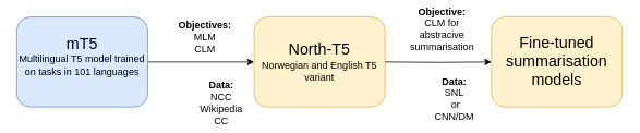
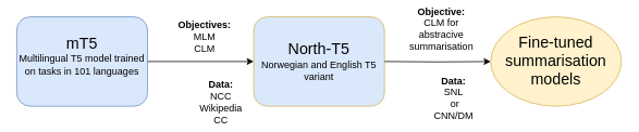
  <mxCell id="0" />
  <mxCell id="1" parent="0" />
  <mxCell id="2" style="edgeStyle=orthogonalEdgeStyle;rounded=0;orthogonalLoop=1;jettySize=auto;html=1;exitX=1;exitY=0.5;exitDx=0;exitDy=0;entryX=0;entryY=0.5;entryDx=0;entryDy=0;" edge="1" parent="1" source="3" target="4"><mxGeometry relative="1" as="geometry" /></mxCell>
  <mxCell id="3" value="&lt;font style=&quot;&quot;&gt;&lt;font style=&quot;font-size: 19px;&quot;&gt;mT5&lt;/font&gt;&lt;br&gt;Multilingual T5 model trained on tasks in 101 languages&lt;br&gt;&lt;br&gt;&lt;/font&gt;" style="rounded=1;whiteSpace=wrap;html=1;fillColor=#dae8fc;strokeColor=#6c8ebf;" vertex="1" parent="1"><mxGeometry x="20" y="20" width="160" height="110" as="geometry" /></mxCell>
- <mxCell id="4" value="&lt;font style=&quot;&quot;&gt;&lt;span style=&quot;font-size: 19px;&quot;&gt;North-T5&lt;/span&gt;&lt;br&gt;&lt;font style=&quot;font-size: 12px;&quot;&gt;Norwegian and English T5 variant&lt;/font&gt;&lt;br&gt;&lt;/font&gt;" style="rounded=1;whiteSpace=wrap;html=1;fillColor=#fff2cc;strokeColor=#d6b656;" vertex="1" parent="1"><mxGeometry x="310" y="20" width="160" height="110" as="geometry" /></mxCell>
+ <mxCell id="4" value="&lt;font style=&quot;&quot;&gt;&lt;span style=&quot;font-size: 19px;&quot;&gt;North-T5&lt;/span&gt;&lt;br&gt;&lt;font style=&quot;font-size: 12px;&quot;&gt;Norwegian and English T5 variant&lt;/font&gt;&lt;br&gt;&lt;/font&gt;" style="rounded=1;whiteSpace=wrap;html=1;fillColor=#dae8fc;strokeColor=#d6b656;" vertex="1" parent="1"><mxGeometry x="310" y="20" width="160" height="110" as="geometry" /></mxCell>
  <mxCell id="5" value="&lt;b&gt;Data:&lt;br&gt;&lt;/b&gt;NCC&lt;br&gt;Wikipedia&lt;br&gt;CC" style="text;html=1;strokeColor=none;fillColor=none;align=center;verticalAlign=middle;whiteSpace=wrap;rounded=0;" vertex="1" parent="1"><mxGeometry x="240" y="110" width="60" height="30" as="geometry" /></mxCell>
  <mxCell id="6" value="&lt;b&gt;Objectives:&lt;/b&gt;&lt;br&gt;MLM&lt;br&gt;CLM" style="text;html=1;strokeColor=none;fillColor=none;align=center;verticalAlign=middle;whiteSpace=wrap;rounded=0;" vertex="1" parent="1"><mxGeometry x="220" y="30" width="60" height="30" as="geometry" /></mxCell>
  <mxCell id="7" value="&lt;b&gt;Data:&lt;br&gt;&lt;/b&gt;SNL&lt;br&gt;&amp;nbsp;or CNN/DM" style="text;html=1;strokeColor=none;fillColor=none;align=center;verticalAlign=middle;whiteSpace=wrap;rounded=0;" vertex="1" parent="1"><mxGeometry x="525" y="105" width="60" height="30" as="geometry" /></mxCell>
  <mxCell id="8" value="&lt;b&gt;Objective:&lt;/b&gt;&lt;br&gt;CLM for abstracive summarisation" style="text;html=1;strokeColor=none;fillColor=none;align=center;verticalAlign=middle;whiteSpace=wrap;rounded=0;" vertex="1" parent="1"><mxGeometry x="510" y="20" width="60" height="30" as="geometry" /></mxCell>
  <mxCell id="9" style="edgeStyle=orthogonalEdgeStyle;rounded=0;orthogonalLoop=1;jettySize=auto;html=1;exitX=1;exitY=0.5;exitDx=0;exitDy=0;entryX=0;entryY=0.5;entryDx=0;entryDy=0;" edge="1" parent="1" target="10"><mxGeometry relative="1" as="geometry"><mxPoint x="470" y="75" as="sourcePoint" /></mxGeometry></mxCell>
- <mxCell id="10" value="&lt;font style=&quot;&quot;&gt;&lt;span style=&quot;font-size: 19px;&quot;&gt;Fine-tuned summarisation models&lt;/span&gt;&lt;br&gt;&lt;/font&gt;" style="rounded=1;whiteSpace=wrap;html=1;fillColor=#fff2cc;strokeColor=#d6b656;" vertex="1" parent="1"><mxGeometry x="600" y="20" width="160" height="110" as="geometry" /></mxCell>
+ <mxCell id="10" value="&lt;font style=&quot;&quot;&gt;&lt;span style=&quot;font-size: 19px;&quot;&gt;Fine-tuned summarisation models&lt;/span&gt;&lt;br&gt;&lt;/font&gt;" style="ellipse;whiteSpace=wrap;html=1;fillColor=#fff2cc;strokeColor=#d6b656;" vertex="1" parent="1"><mxGeometry x="600" y="20" width="160" height="110" as="geometry" /></mxCell>
